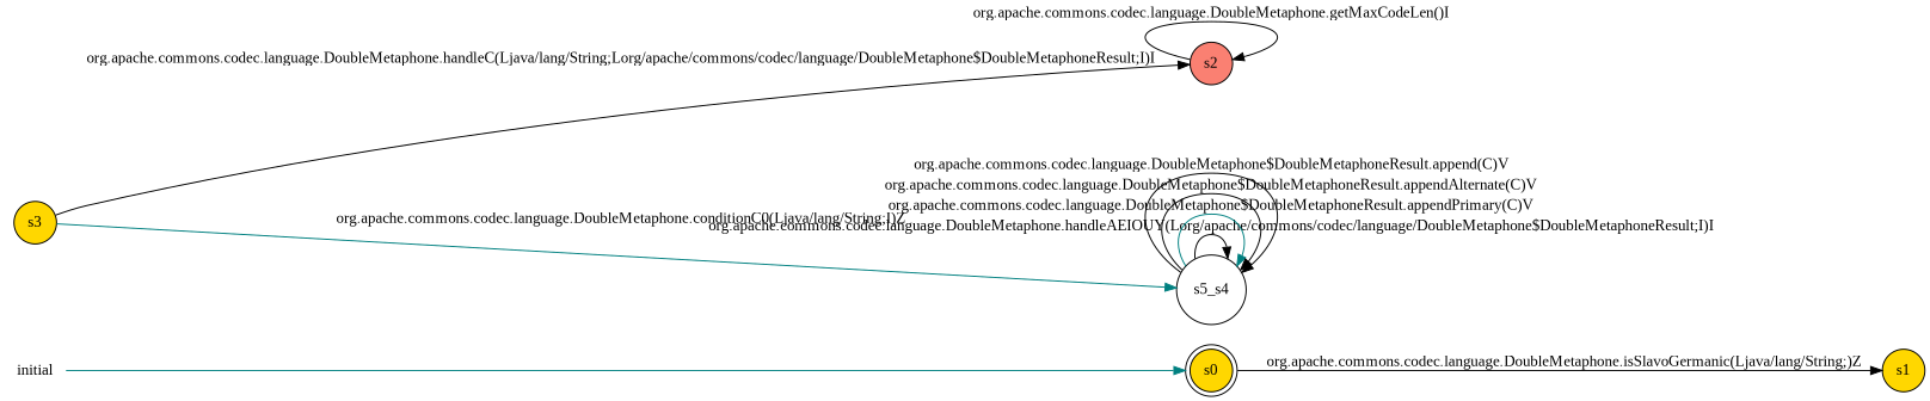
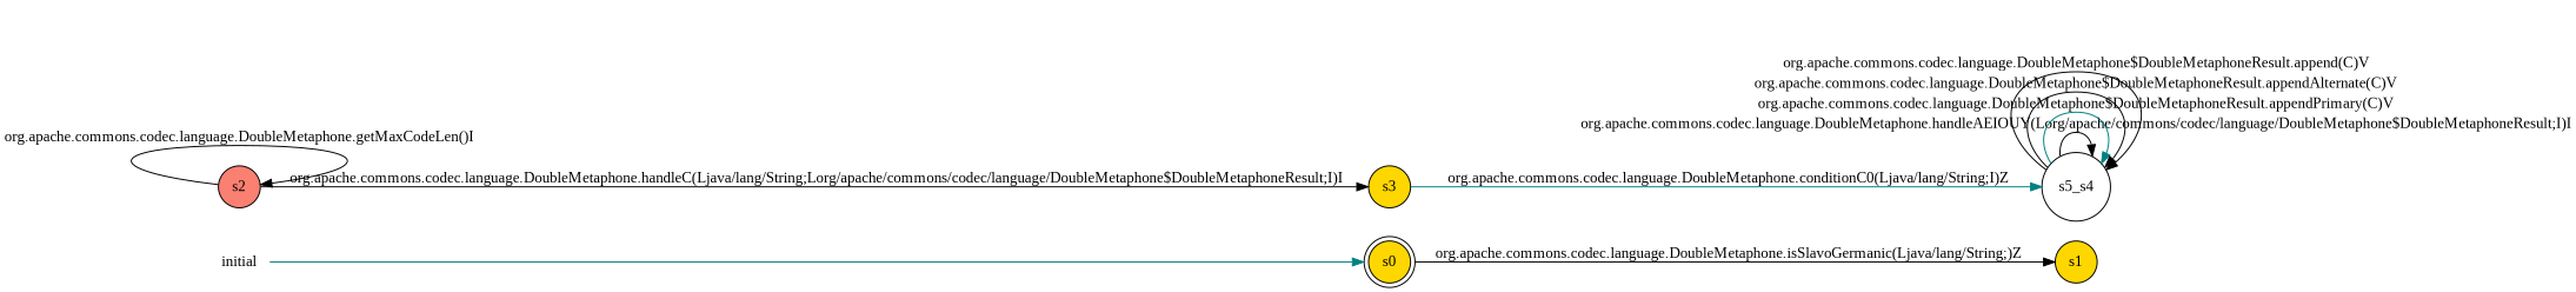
  digraph {
    fontname="Liberation Serif"
    rankdir=LR
    node [fillcolor=gold fontname="Liberation Serif" shape=circle style=filled]
    edge [color=black fontname="Liberation Serif"]
    n1 [label=s1]
    n2 [fillcolor=salmon label=s2]
    n3 [label=s3]
    n4 [fillcolor=white label=s5_s4]
    n5 [label=s0 shape=doublecircle]
    initial [fillcolor=white shape=plaintext]
    n2 -> n2 [label="org.apache.commons.codec.language.DoubleMetaphone.getMaxCodeLen()I"]
-   n3 -> n2 [label="org.apache.commons.codec.language.DoubleMetaphone.handleC(Ljava/lang/String;Lorg/apache/commons/codec/language/DoubleMetaphone$DoubleMetaphoneResult;I)I"]
+   n2 -> n3 [label="org.apache.commons.codec.language.DoubleMetaphone.handleC(Ljava/lang/String;Lorg/apache/commons/codec/language/DoubleMetaphone$DoubleMetaphoneResult;I)I"]
    n3 -> n4 [color=teal label="org.apache.commons.codec.language.DoubleMetaphone.conditionC0(Ljava/lang/String;I)Z"]
    n4 -> n4 [label="org.apache.commons.codec.language.DoubleMetaphone.handleAEIOUY(Lorg/apache/commons/codec/language/DoubleMetaphone$DoubleMetaphoneResult;I)I"]
    n4 -> n4 [color=teal label="org.apache.commons.codec.language.DoubleMetaphone$DoubleMetaphoneResult.appendPrimary(C)V"]
    n4 -> n4 [label="org.apache.commons.codec.language.DoubleMetaphone$DoubleMetaphoneResult.appendAlternate(C)V"]
    n4 -> n4 [label="org.apache.commons.codec.language.DoubleMetaphone$DoubleMetaphoneResult.append(C)V"]
    n5 -> n1 [label="org.apache.commons.codec.language.DoubleMetaphone.isSlavoGermanic(Ljava/lang/String;)Z"]
    initial -> n5 [color=teal]
  }
